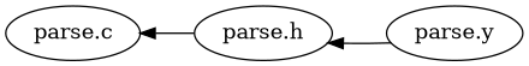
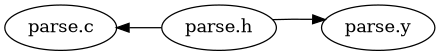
  digraph {
    rankdir=LR
    edge [dir=back]
    n1 [label="parse.c"]
    n2 [label="parse.h"]
    n3 [label="parse.y"]
    n1 -> n2
-   n2 -> n3
+   n3 -> n2
  }
